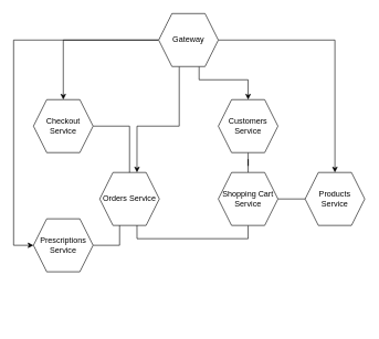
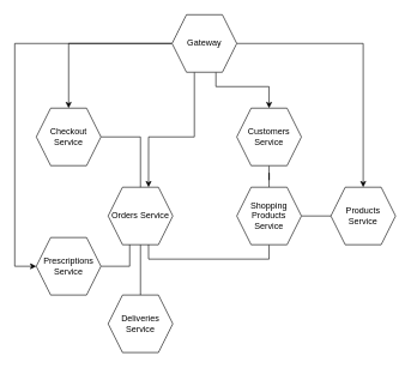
  <mxCell id="0" />
  <mxCell id="1" parent="0" />
  <mxCell id="2" style="edgeStyle=orthogonalEdgeStyle;rounded=0;orthogonalLoop=1;jettySize=auto;html=1;endArrow=none;endFill=0;" edge="1" parent="1" source="3" target="13"><mxGeometry relative="1" as="geometry" /></mxCell>
  <mxCell id="3" value="Products Service" style="shape=hexagon;perimeter=hexagonPerimeter2;whiteSpace=wrap;html=1;fixedSize=1;" vertex="1" parent="1"><mxGeometry x="460" y="260" width="90" height="80" as="geometry" /></mxCell>
+ <mxCell id="4" style="edgeStyle=orthogonalEdgeStyle;rounded=0;orthogonalLoop=1;jettySize=auto;html=1;entryX=0.5;entryY=0;entryDx=0;entryDy=0;exitX=0.625;exitY=1;exitDx=0;exitDy=0;endArrow=none;endFill=0;" edge="1" parent="1" source="5" target="6"><mxGeometry relative="1" as="geometry"><Array as="points"><mxPoint x="195" y="330" /></Array></mxGeometry></mxCell>
  <mxCell id="5" value="Orders Service" style="shape=hexagon;perimeter=hexagonPerimeter2;whiteSpace=wrap;html=1;fixedSize=1;" vertex="1" parent="1"><mxGeometry x="150" y="260" width="90" height="80" as="geometry" /></mxCell>
+ <mxCell id="6" value="Deliveries Service" style="shape=hexagon;perimeter=hexagonPerimeter2;whiteSpace=wrap;html=1;fixedSize=1;" vertex="1" parent="1"><mxGeometry x="150" y="410" width="90" height="80" as="geometry" /></mxCell>
  <mxCell id="7" style="edgeStyle=orthogonalEdgeStyle;rounded=0;orthogonalLoop=1;jettySize=auto;html=1;endArrow=none;endFill=0;" edge="1" parent="1" source="8"><mxGeometry relative="1" as="geometry"><mxPoint x="180" y="340" as="targetPoint" /><Array as="points"><mxPoint x="180" y="370" /></Array></mxGeometry></mxCell>
  <mxCell id="8" value="Prescriptions Service" style="shape=hexagon;perimeter=hexagonPerimeter2;whiteSpace=wrap;html=1;fixedSize=1;" vertex="1" parent="1"><mxGeometry x="50" y="330" width="90" height="80" as="geometry" /></mxCell>
  <mxCell id="9" style="edgeStyle=orthogonalEdgeStyle;rounded=0;orthogonalLoop=1;jettySize=auto;html=1;entryX=0.5;entryY=0;entryDx=0;entryDy=0;endArrow=none;endFill=0;" edge="1" parent="1" source="10" target="5"><mxGeometry relative="1" as="geometry" /></mxCell>
  <mxCell id="10" value="Checkout Service" style="shape=hexagon;perimeter=hexagonPerimeter2;whiteSpace=wrap;html=1;fixedSize=1;" vertex="1" parent="1"><mxGeometry x="50" y="150" width="90" height="80" as="geometry" /></mxCell>
  <mxCell id="11" style="edgeStyle=orthogonalEdgeStyle;rounded=0;orthogonalLoop=1;jettySize=auto;html=1;entryX=0.625;entryY=1;entryDx=0;entryDy=0;endArrow=none;endFill=0;exitX=0.5;exitY=1;exitDx=0;exitDy=0;" edge="1" parent="1" source="13" target="5"><mxGeometry relative="1" as="geometry" /></mxCell>
  <mxCell id="12" style="edgeStyle=orthogonalEdgeStyle;rounded=0;orthogonalLoop=1;jettySize=auto;html=1;entryX=0.5;entryY=1;entryDx=0;entryDy=0;endArrow=none;endFill=0;" edge="1" parent="1" source="13" target="14"><mxGeometry relative="1" as="geometry" /></mxCell>
- <mxCell id="13" value="Shopping Cart Service" style="shape=hexagon;perimeter=hexagonPerimeter2;whiteSpace=wrap;html=1;fixedSize=1;" vertex="1" parent="1"><mxGeometry x="329" y="260" width="90" height="80" as="geometry" /></mxCell>
+ <mxCell id="13" value="Shopping Products Service" style="shape=hexagon;perimeter=hexagonPerimeter2;whiteSpace=wrap;html=1;fixedSize=1;" vertex="1" parent="1"><mxGeometry x="329" y="260" width="90" height="80" as="geometry" /></mxCell>
  <mxCell id="14" value="Customers Service" style="shape=hexagon;perimeter=hexagonPerimeter2;whiteSpace=wrap;html=1;fixedSize=1;" vertex="1" parent="1"><mxGeometry x="329" y="150" width="90" height="80" as="geometry" /></mxCell>
  <mxCell id="15" style="edgeStyle=orthogonalEdgeStyle;rounded=0;orthogonalLoop=1;jettySize=auto;html=1;entryX=0.5;entryY=0;entryDx=0;entryDy=0;" edge="1" parent="1" source="20" target="10"><mxGeometry relative="1" as="geometry" /></mxCell>
  <mxCell id="16" style="edgeStyle=orthogonalEdgeStyle;rounded=0;orthogonalLoop=1;jettySize=auto;html=1;entryX=0.5;entryY=0;entryDx=0;entryDy=0;" edge="1" parent="1" source="20" target="14"><mxGeometry relative="1" as="geometry"><Array as="points"><mxPoint x="300" y="120" /><mxPoint x="374" y="120" /></Array></mxGeometry></mxCell>
  <mxCell id="17" style="edgeStyle=orthogonalEdgeStyle;rounded=0;orthogonalLoop=1;jettySize=auto;html=1;entryX=0.625;entryY=0;entryDx=0;entryDy=0;" edge="1" parent="1" source="20" target="5"><mxGeometry relative="1" as="geometry"><Array as="points"><mxPoint x="270" y="190" /><mxPoint x="206" y="190" /></Array></mxGeometry></mxCell>
  <mxCell id="18" style="edgeStyle=orthogonalEdgeStyle;rounded=0;orthogonalLoop=1;jettySize=auto;html=1;entryX=0.5;entryY=0;entryDx=0;entryDy=0;" edge="1" parent="1" source="20" target="3"><mxGeometry relative="1" as="geometry" /></mxCell>
  <mxCell id="19" style="edgeStyle=orthogonalEdgeStyle;rounded=0;orthogonalLoop=1;jettySize=auto;html=1;entryX=0;entryY=0.5;entryDx=0;entryDy=0;" edge="1" parent="1" source="20" target="8"><mxGeometry relative="1" as="geometry"><Array as="points"><mxPoint x="20" y="60" /><mxPoint x="20" y="370" /></Array></mxGeometry></mxCell>
  <mxCell id="20" value="Gateway" style="shape=hexagon;perimeter=hexagonPerimeter2;whiteSpace=wrap;html=1;fixedSize=1;" vertex="1" parent="1"><mxGeometry x="239" y="20" width="90" height="80" as="geometry" /></mxCell>
